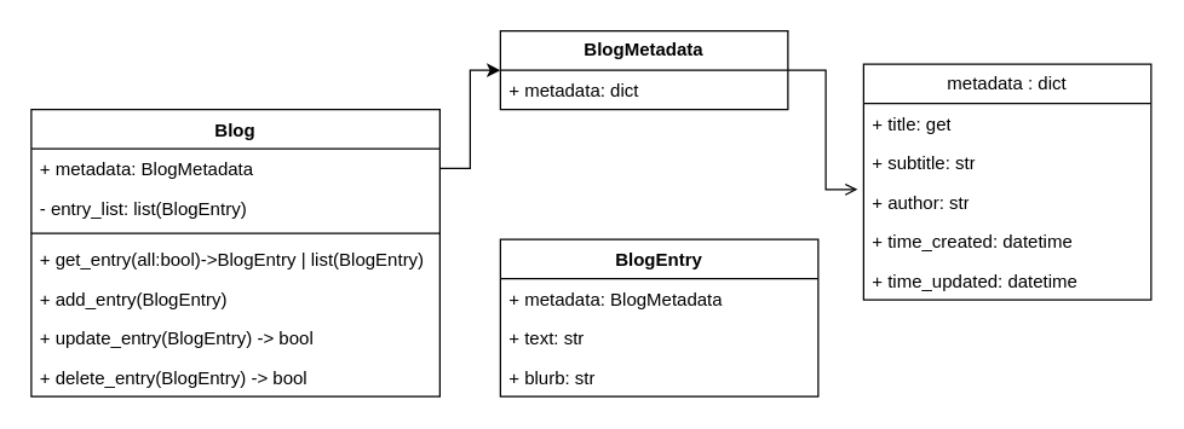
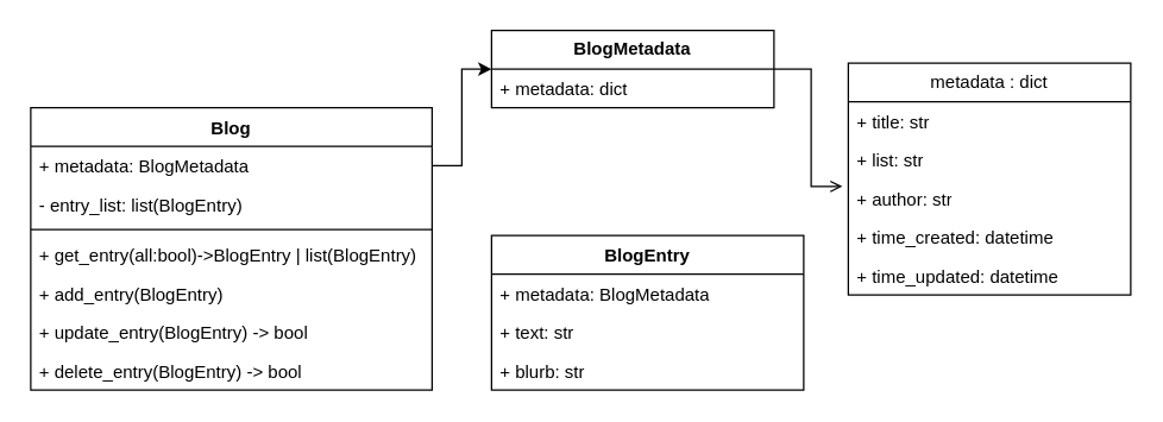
  <mxCell id="0" />
  <mxCell id="1" parent="0" />
  <mxCell id="2" value="Blog" style="swimlane;fontStyle=1;align=center;verticalAlign=top;childLayout=stackLayout;horizontal=1;startSize=26;horizontalStack=0;resizeParent=1;resizeParentMax=0;resizeLast=0;collapsible=1;marginBottom=0;whiteSpace=wrap;html=1;" vertex="1" parent="1"><mxGeometry x="20" y="72" width="270" height="190" as="geometry" /></mxCell>
  <mxCell id="3" value="+ metadata: BlogMetadata&amp;nbsp;" style="text;strokeColor=none;fillColor=none;align=left;verticalAlign=top;spacingLeft=4;spacingRight=4;overflow=hidden;rotatable=0;points=[[0,0.5],[1,0.5]];portConstraint=eastwest;whiteSpace=wrap;html=1;" vertex="1" parent="2"><mxGeometry y="26" width="270" height="26" as="geometry" /></mxCell>
  <mxCell id="4" value="- entry_list: list(BlogEntry)&amp;nbsp;" style="text;strokeColor=none;fillColor=none;align=left;verticalAlign=top;spacingLeft=4;spacingRight=4;overflow=hidden;rotatable=0;points=[[0,0.5],[1,0.5]];portConstraint=eastwest;whiteSpace=wrap;html=1;" vertex="1" parent="2"><mxGeometry y="52" width="270" height="26" as="geometry" /></mxCell>
  <mxCell id="5" value="" style="line;strokeWidth=1;fillColor=none;align=left;verticalAlign=middle;spacingTop=-1;spacingLeft=3;spacingRight=3;rotatable=0;labelPosition=right;points=[];portConstraint=eastwest;strokeColor=inherit;" vertex="1" parent="2"><mxGeometry y="78" width="270" height="8" as="geometry" /></mxCell>
  <mxCell id="6" value="+ get_entry(all:bool)-&amp;gt;BlogEntry | list(BlogEntry)" style="text;strokeColor=none;fillColor=none;align=left;verticalAlign=top;spacingLeft=4;spacingRight=4;overflow=hidden;rotatable=0;points=[[0,0.5],[1,0.5]];portConstraint=eastwest;whiteSpace=wrap;html=1;" vertex="1" parent="2"><mxGeometry y="86" width="270" height="26" as="geometry" /></mxCell>
  <mxCell id="7" value="+ add_entry(BlogEntry)" style="text;strokeColor=none;fillColor=none;align=left;verticalAlign=top;spacingLeft=4;spacingRight=4;overflow=hidden;rotatable=0;points=[[0,0.5],[1,0.5]];portConstraint=eastwest;whiteSpace=wrap;html=1;" vertex="1" parent="2"><mxGeometry y="112" width="270" height="26" as="geometry" /></mxCell>
  <mxCell id="8" value="+ update_entry(BlogEntry) -&amp;gt; bool" style="text;strokeColor=none;fillColor=none;align=left;verticalAlign=top;spacingLeft=4;spacingRight=4;overflow=hidden;rotatable=0;points=[[0,0.5],[1,0.5]];portConstraint=eastwest;whiteSpace=wrap;html=1;" vertex="1" parent="2"><mxGeometry y="138" width="270" height="26" as="geometry" /></mxCell>
  <mxCell id="9" value="+ delete_entry(BlogEntry) -&amp;gt; bool" style="text;strokeColor=none;fillColor=none;align=left;verticalAlign=top;spacingLeft=4;spacingRight=4;overflow=hidden;rotatable=0;points=[[0,0.5],[1,0.5]];portConstraint=eastwest;whiteSpace=wrap;html=1;" vertex="1" parent="2"><mxGeometry y="164" width="270" height="26" as="geometry" /></mxCell>
  <mxCell id="10" value="metadata : dict" style="swimlane;fontStyle=0;childLayout=stackLayout;horizontal=1;startSize=26;fillColor=none;horizontalStack=0;resizeParent=1;resizeParentMax=0;resizeLast=0;collapsible=1;marginBottom=0;whiteSpace=wrap;html=1;" vertex="1" parent="1"><mxGeometry x="570" y="42" width="190" height="156" as="geometry"><mxRectangle x="440" y="330" width="120" height="30" as="alternateBounds" /></mxGeometry></mxCell>
- <mxCell id="11" value="+ title: get" style="text;strokeColor=none;fillColor=none;align=left;verticalAlign=top;spacingLeft=4;spacingRight=4;overflow=hidden;rotatable=0;points=[[0,0.5],[1,0.5]];portConstraint=eastwest;whiteSpace=wrap;html=1;" vertex="1" parent="10"><mxGeometry y="26" width="190" height="26" as="geometry" /></mxCell>
- <mxCell id="12" value="+ subtitle: str" style="text;strokeColor=none;fillColor=none;align=left;verticalAlign=top;spacingLeft=4;spacingRight=4;overflow=hidden;rotatable=0;points=[[0,0.5],[1,0.5]];portConstraint=eastwest;whiteSpace=wrap;html=1;" vertex="1" parent="10"><mxGeometry y="52" width="190" height="26" as="geometry" /></mxCell>
+ <mxCell id="11" value="+ title: str" style="text;strokeColor=none;fillColor=none;align=left;verticalAlign=top;spacingLeft=4;spacingRight=4;overflow=hidden;rotatable=0;points=[[0,0.5],[1,0.5]];portConstraint=eastwest;whiteSpace=wrap;html=1;" vertex="1" parent="10"><mxGeometry y="26" width="190" height="26" as="geometry" /></mxCell>
+ <mxCell id="12" value="+ list: str" style="text;strokeColor=none;fillColor=none;align=left;verticalAlign=top;spacingLeft=4;spacingRight=4;overflow=hidden;rotatable=0;points=[[0,0.5],[1,0.5]];portConstraint=eastwest;whiteSpace=wrap;html=1;" vertex="1" parent="10"><mxGeometry y="52" width="190" height="26" as="geometry" /></mxCell>
  <mxCell id="13" value="+ author: str" style="text;strokeColor=none;fillColor=none;align=left;verticalAlign=top;spacingLeft=4;spacingRight=4;overflow=hidden;rotatable=0;points=[[0,0.5],[1,0.5]];portConstraint=eastwest;whiteSpace=wrap;html=1;" vertex="1" parent="10"><mxGeometry y="78" width="190" height="26" as="geometry" /></mxCell>
  <mxCell id="14" value="+ time_created: datetime" style="text;strokeColor=none;fillColor=none;align=left;verticalAlign=top;spacingLeft=4;spacingRight=4;overflow=hidden;rotatable=0;points=[[0,0.5],[1,0.5]];portConstraint=eastwest;whiteSpace=wrap;html=1;" vertex="1" parent="10"><mxGeometry y="104" width="190" height="26" as="geometry" /></mxCell>
  <mxCell id="15" value="+ time_updated: datetime" style="text;strokeColor=none;fillColor=none;align=left;verticalAlign=top;spacingLeft=4;spacingRight=4;overflow=hidden;rotatable=0;points=[[0,0.5],[1,0.5]];portConstraint=eastwest;whiteSpace=wrap;html=1;" vertex="1" parent="10"><mxGeometry y="130" width="190" height="26" as="geometry" /></mxCell>
  <mxCell id="16" style="edgeStyle=orthogonalEdgeStyle;rounded=0;orthogonalLoop=1;jettySize=auto;html=1;exitX=1;exitY=0.5;exitDx=0;exitDy=0;entryX=0;entryY=0.5;entryDx=0;entryDy=0;" edge="1" parent="1" source="3" target="21"><mxGeometry relative="1" as="geometry" /></mxCell>
  <mxCell id="17" value="BlogEntry" style="swimlane;fontStyle=1;align=center;verticalAlign=top;childLayout=stackLayout;horizontal=1;startSize=26;horizontalStack=0;resizeParent=1;resizeParentMax=0;resizeLast=0;collapsible=1;marginBottom=0;whiteSpace=wrap;html=1;" vertex="1" parent="1"><mxGeometry x="330" y="158" width="210" height="104" as="geometry" /></mxCell>
  <mxCell id="18" value="+ metadata: BlogMetadata" style="text;strokeColor=none;fillColor=none;align=left;verticalAlign=top;spacingLeft=4;spacingRight=4;overflow=hidden;rotatable=0;points=[[0,0.5],[1,0.5]];portConstraint=eastwest;whiteSpace=wrap;html=1;" vertex="1" parent="17"><mxGeometry y="26" width="210" height="26" as="geometry" /></mxCell>
  <mxCell id="19" value="+ text: str" style="text;strokeColor=none;fillColor=none;align=left;verticalAlign=top;spacingLeft=4;spacingRight=4;overflow=hidden;rotatable=0;points=[[0,0.5],[1,0.5]];portConstraint=eastwest;whiteSpace=wrap;html=1;" vertex="1" parent="17"><mxGeometry y="52" width="210" height="26" as="geometry" /></mxCell>
  <mxCell id="20" value="+ blurb: str" style="text;strokeColor=none;fillColor=none;align=left;verticalAlign=top;spacingLeft=4;spacingRight=4;overflow=hidden;rotatable=0;points=[[0,0.5],[1,0.5]];portConstraint=eastwest;whiteSpace=wrap;html=1;" vertex="1" parent="17"><mxGeometry y="78" width="210" height="26" as="geometry" /></mxCell>
  <mxCell id="21" value="&lt;b&gt;BlogMetadata&lt;/b&gt;" style="swimlane;fontStyle=0;childLayout=stackLayout;horizontal=1;startSize=26;fillColor=none;horizontalStack=0;resizeParent=1;resizeParentMax=0;resizeLast=0;collapsible=1;marginBottom=0;whiteSpace=wrap;html=1;" vertex="1" parent="1"><mxGeometry x="330" y="20" width="190" height="52" as="geometry"><mxRectangle x="440" y="330" width="120" height="30" as="alternateBounds" /></mxGeometry></mxCell>
  <mxCell id="22" value="+ metadata: dict" style="text;strokeColor=none;fillColor=none;align=left;verticalAlign=top;spacingLeft=4;spacingRight=4;overflow=hidden;rotatable=0;points=[[0,0.5],[1,0.5]];portConstraint=eastwest;whiteSpace=wrap;html=1;" vertex="1" parent="21"><mxGeometry y="26" width="190" height="26" as="geometry" /></mxCell>
  <mxCell id="23" style="edgeStyle=orthogonalEdgeStyle;rounded=0;orthogonalLoop=1;jettySize=auto;html=1;exitX=1;exitY=0.5;exitDx=0;exitDy=0;entryX=-0.021;entryY=0.192;entryDx=0;entryDy=0;entryPerimeter=0;endArrow=open;" edge="1" parent="1" source="21" target="13"><mxGeometry relative="1" as="geometry" /></mxCell>
